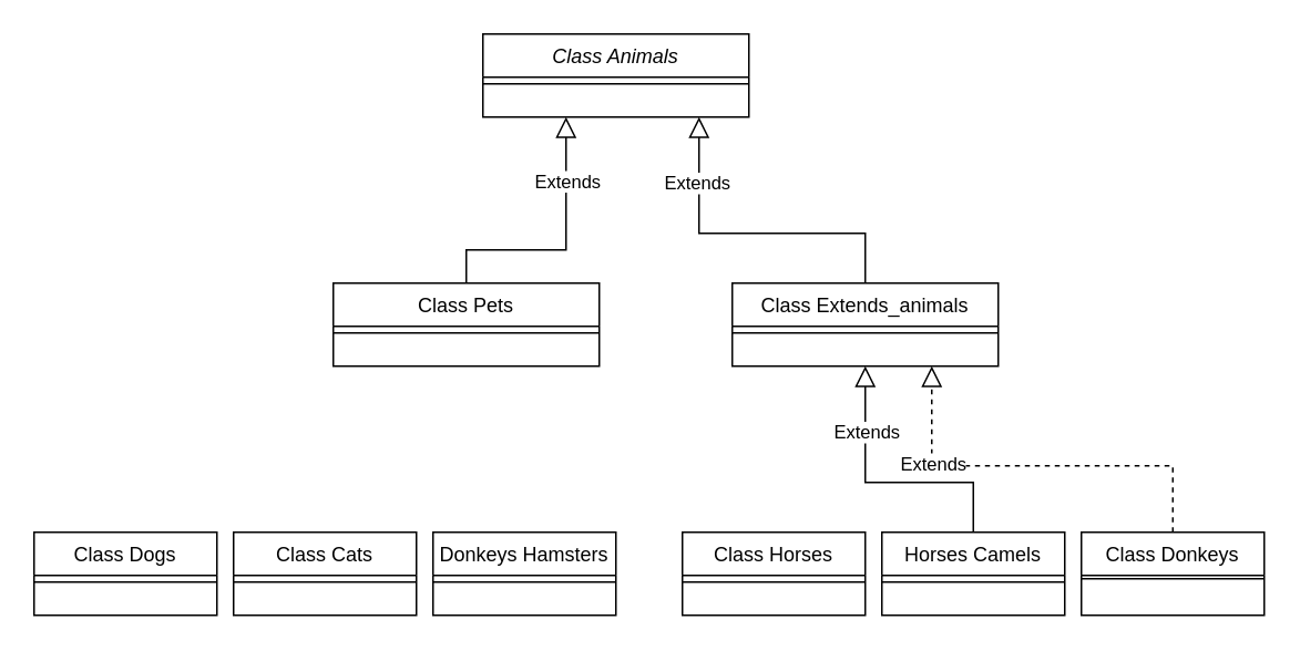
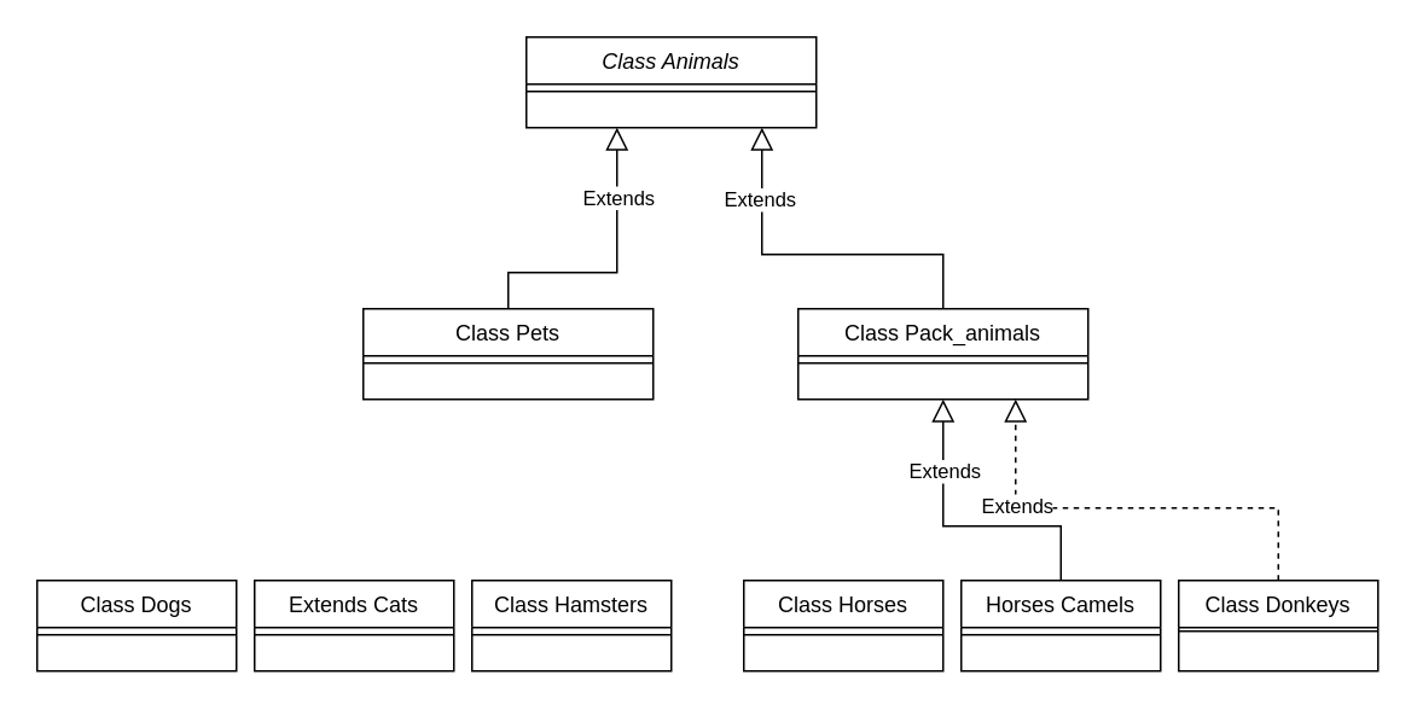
  <mxCell id="0" />
  <mxCell id="1" parent="0" />
  <mxCell id="2" value="Class Animals" style="swimlane;fontStyle=2;align=center;verticalAlign=top;childLayout=stackLayout;horizontal=1;startSize=26;horizontalStack=0;resizeParent=1;resizeLast=0;collapsible=1;marginBottom=0;rounded=0;shadow=0;strokeWidth=1;" parent="1" vertex="1"><mxGeometry x="290" y="20" width="160" height="50" as="geometry"><mxRectangle x="230" y="140" width="160" height="26" as="alternateBounds" /></mxGeometry></mxCell>
  <mxCell id="3" value="" style="line;html=1;strokeWidth=1;align=left;verticalAlign=middle;spacingTop=-1;spacingLeft=3;spacingRight=3;rotatable=0;labelPosition=right;points=[];portConstraint=eastwest;" parent="2" vertex="1"><mxGeometry y="26" width="160" height="8" as="geometry" /></mxCell>
  <mxCell id="4" value="Class Pets" style="swimlane;fontStyle=0;align=center;verticalAlign=top;childLayout=stackLayout;horizontal=1;startSize=26;horizontalStack=0;resizeParent=1;resizeLast=0;collapsible=1;marginBottom=0;rounded=0;shadow=0;strokeWidth=1;" parent="1" vertex="1"><mxGeometry x="200" y="170" width="160" height="50" as="geometry"><mxRectangle x="130" y="380" width="160" height="26" as="alternateBounds" /></mxGeometry></mxCell>
  <mxCell id="5" value="" style="line;html=1;strokeWidth=1;align=left;verticalAlign=middle;spacingTop=-1;spacingLeft=3;spacingRight=3;rotatable=0;labelPosition=right;points=[];portConstraint=eastwest;" parent="4" vertex="1"><mxGeometry y="26" width="160" height="8" as="geometry" /></mxCell>
  <mxCell id="6" value="" style="endArrow=block;endSize=10;endFill=0;shadow=0;strokeWidth=1;rounded=0;edgeStyle=elbowEdgeStyle;elbow=vertical;exitX=0.5;exitY=0;exitDx=0;exitDy=0;" parent="1" source="4" edge="1"><mxGeometry width="160" relative="1" as="geometry"><mxPoint x="220" y="160" as="sourcePoint" /><mxPoint x="340" y="70" as="targetPoint" /><Array as="points"><mxPoint x="340" y="150" /></Array></mxGeometry></mxCell>
  <mxCell id="7" value="Extends" style="edgeLabel;html=1;align=center;verticalAlign=middle;resizable=0;points=[];" vertex="1" connectable="0" parent="6"><mxGeometry x="0.529" relative="1" as="geometry"><mxPoint as="offset" /></mxGeometry></mxCell>
- <mxCell id="8" value="Class Extends_animals" style="swimlane;fontStyle=0;align=center;verticalAlign=top;childLayout=stackLayout;horizontal=1;startSize=26;horizontalStack=0;resizeParent=1;resizeLast=0;collapsible=1;marginBottom=0;rounded=0;shadow=0;strokeWidth=1;" parent="1" vertex="1"><mxGeometry x="440" y="170" width="160" height="50" as="geometry"><mxRectangle x="340" y="380" width="170" height="26" as="alternateBounds" /></mxGeometry></mxCell>
+ <mxCell id="8" value="Class Pack_animals" style="swimlane;fontStyle=0;align=center;verticalAlign=top;childLayout=stackLayout;horizontal=1;startSize=26;horizontalStack=0;resizeParent=1;resizeLast=0;collapsible=1;marginBottom=0;rounded=0;shadow=0;strokeWidth=1;" parent="1" vertex="1"><mxGeometry x="440" y="170" width="160" height="50" as="geometry"><mxRectangle x="340" y="380" width="170" height="26" as="alternateBounds" /></mxGeometry></mxCell>
  <mxCell id="9" value="" style="line;html=1;strokeWidth=1;align=left;verticalAlign=middle;spacingTop=-1;spacingLeft=3;spacingRight=3;rotatable=0;labelPosition=right;points=[];portConstraint=eastwest;" parent="8" vertex="1"><mxGeometry y="26" width="160" height="8" as="geometry" /></mxCell>
  <mxCell id="10" value="" style="endArrow=block;endSize=10;endFill=0;shadow=0;strokeWidth=1;rounded=0;edgeStyle=elbowEdgeStyle;elbow=vertical;exitX=0.5;exitY=0;exitDx=0;exitDy=0;" parent="1" source="8" edge="1"><mxGeometry width="160" relative="1" as="geometry"><mxPoint x="560" y="170" as="sourcePoint" /><mxPoint x="420" y="70" as="targetPoint" /><Array as="points"><mxPoint x="420" y="140" /></Array></mxGeometry></mxCell>
  <mxCell id="11" value="Extends" style="edgeLabel;html=1;align=center;verticalAlign=middle;resizable=0;points=[];" vertex="1" connectable="0" parent="10"><mxGeometry x="0.608" y="2" relative="1" as="geometry"><mxPoint as="offset" /></mxGeometry></mxCell>
  <mxCell id="12" value="Class Dogs" style="swimlane;fontStyle=0;align=center;verticalAlign=top;childLayout=stackLayout;horizontal=1;startSize=26;horizontalStack=0;resizeParent=1;resizeLast=0;collapsible=1;marginBottom=0;rounded=0;shadow=0;strokeWidth=1;" vertex="1" parent="1"><mxGeometry x="20" y="320" width="110" height="50" as="geometry"><mxRectangle x="130" y="380" width="160" height="26" as="alternateBounds" /></mxGeometry></mxCell>
  <mxCell id="13" value="" style="line;html=1;strokeWidth=1;align=left;verticalAlign=middle;spacingTop=-1;spacingLeft=3;spacingRight=3;rotatable=0;labelPosition=right;points=[];portConstraint=eastwest;" vertex="1" parent="12"><mxGeometry y="26" width="110" height="8" as="geometry" /></mxCell>
- <mxCell id="14" value="Class Cats" style="swimlane;fontStyle=0;align=center;verticalAlign=top;childLayout=stackLayout;horizontal=1;startSize=26;horizontalStack=0;resizeParent=1;resizeLast=0;collapsible=1;marginBottom=0;rounded=0;shadow=0;strokeWidth=1;" vertex="1" parent="1"><mxGeometry x="140" y="320" width="110" height="50" as="geometry"><mxRectangle x="130" y="380" width="160" height="26" as="alternateBounds" /></mxGeometry></mxCell>
+ <mxCell id="14" value="Extends Cats" style="swimlane;fontStyle=0;align=center;verticalAlign=top;childLayout=stackLayout;horizontal=1;startSize=26;horizontalStack=0;resizeParent=1;resizeLast=0;collapsible=1;marginBottom=0;rounded=0;shadow=0;strokeWidth=1;" vertex="1" parent="1"><mxGeometry x="140" y="320" width="110" height="50" as="geometry"><mxRectangle x="130" y="380" width="160" height="26" as="alternateBounds" /></mxGeometry></mxCell>
  <mxCell id="15" value="" style="line;html=1;strokeWidth=1;align=left;verticalAlign=middle;spacingTop=-1;spacingLeft=3;spacingRight=3;rotatable=0;labelPosition=right;points=[];portConstraint=eastwest;" vertex="1" parent="14"><mxGeometry y="26" width="110" height="8" as="geometry" /></mxCell>
- <mxCell id="16" value="Donkeys Hamsters" style="swimlane;fontStyle=0;align=center;verticalAlign=top;childLayout=stackLayout;horizontal=1;startSize=26;horizontalStack=0;resizeParent=1;resizeLast=0;collapsible=1;marginBottom=0;rounded=0;shadow=0;strokeWidth=1;" vertex="1" parent="1"><mxGeometry x="260" y="320" width="110" height="50" as="geometry"><mxRectangle x="130" y="380" width="160" height="26" as="alternateBounds" /></mxGeometry></mxCell>
+ <mxCell id="16" value="Class Hamsters" style="swimlane;fontStyle=0;align=center;verticalAlign=top;childLayout=stackLayout;horizontal=1;startSize=26;horizontalStack=0;resizeParent=1;resizeLast=0;collapsible=1;marginBottom=0;rounded=0;shadow=0;strokeWidth=1;" vertex="1" parent="1"><mxGeometry x="260" y="320" width="110" height="50" as="geometry"><mxRectangle x="130" y="380" width="160" height="26" as="alternateBounds" /></mxGeometry></mxCell>
  <mxCell id="17" value="" style="line;html=1;strokeWidth=1;align=left;verticalAlign=middle;spacingTop=-1;spacingLeft=3;spacingRight=3;rotatable=0;labelPosition=right;points=[];portConstraint=eastwest;" vertex="1" parent="16"><mxGeometry y="26" width="110" height="8" as="geometry" /></mxCell>
  <mxCell id="18" value="Class Horses" style="swimlane;fontStyle=0;align=center;verticalAlign=top;childLayout=stackLayout;horizontal=1;startSize=26;horizontalStack=0;resizeParent=1;resizeLast=0;collapsible=1;marginBottom=0;rounded=0;shadow=0;strokeWidth=1;" vertex="1" parent="1"><mxGeometry x="410" y="320" width="110" height="50" as="geometry"><mxRectangle x="130" y="380" width="160" height="26" as="alternateBounds" /></mxGeometry></mxCell>
  <mxCell id="19" value="" style="line;html=1;strokeWidth=1;align=left;verticalAlign=middle;spacingTop=-1;spacingLeft=3;spacingRight=3;rotatable=0;labelPosition=right;points=[];portConstraint=eastwest;" vertex="1" parent="18"><mxGeometry y="26" width="110" height="8" as="geometry" /></mxCell>
  <mxCell id="20" value="Horses Camels" style="swimlane;fontStyle=0;align=center;verticalAlign=top;childLayout=stackLayout;horizontal=1;startSize=26;horizontalStack=0;resizeParent=1;resizeLast=0;collapsible=1;marginBottom=0;rounded=0;shadow=0;strokeWidth=1;" vertex="1" parent="1"><mxGeometry x="530" y="320" width="110" height="50" as="geometry"><mxRectangle x="130" y="380" width="160" height="26" as="alternateBounds" /></mxGeometry></mxCell>
  <mxCell id="21" value="" style="line;html=1;strokeWidth=1;align=left;verticalAlign=middle;spacingTop=-1;spacingLeft=3;spacingRight=3;rotatable=0;labelPosition=right;points=[];portConstraint=eastwest;" vertex="1" parent="20"><mxGeometry y="26" width="110" height="8" as="geometry" /></mxCell>
  <mxCell id="22" value="" style="endArrow=block;endSize=10;endFill=0;shadow=0;strokeWidth=1;rounded=0;edgeStyle=elbowEdgeStyle;elbow=vertical;exitX=0.5;exitY=0;exitDx=0;exitDy=0;entryX=0.5;entryY=1;entryDx=0;entryDy=0;" edge="1" parent="1" source="20" target="8"><mxGeometry width="160" relative="1" as="geometry"><mxPoint x="560" y="370" as="sourcePoint" /><mxPoint x="670" y="220" as="targetPoint" /><Array as="points"><mxPoint x="600" y="290" /></Array></mxGeometry></mxCell>
  <mxCell id="23" value="Extends" style="edgeLabel;html=1;align=center;verticalAlign=middle;resizable=0;points=[];" vertex="1" connectable="0" parent="22"><mxGeometry x="0.529" relative="1" as="geometry"><mxPoint as="offset" /></mxGeometry></mxCell>
  <mxCell id="24" value="Class Donkeys" style="swimlane;fontStyle=0;align=center;verticalAlign=top;childLayout=stackLayout;horizontal=1;startSize=26;horizontalStack=0;resizeParent=1;resizeLast=0;collapsible=1;marginBottom=0;rounded=0;shadow=0;strokeWidth=1;" vertex="1" parent="1"><mxGeometry x="650" y="320" width="110" height="50" as="geometry"><mxRectangle x="130" y="380" width="160" height="26" as="alternateBounds" /></mxGeometry></mxCell>
  <mxCell id="25" value="" style="line;html=1;strokeWidth=1;align=left;verticalAlign=middle;spacingTop=-1;spacingLeft=3;spacingRight=3;rotatable=0;labelPosition=right;points=[];portConstraint=eastwest;" vertex="1" parent="24"><mxGeometry y="26" width="110" height="4" as="geometry" /></mxCell>
  <mxCell id="26" value="" style="endArrow=block;endSize=10;endFill=0;shadow=0;strokeWidth=1;rounded=0;edgeStyle=elbowEdgeStyle;elbow=vertical;exitX=0.5;exitY=0;exitDx=0;exitDy=0;entryX=0.75;entryY=1;entryDx=0;entryDy=0;dashed=1;" edge="1" parent="1" source="24" target="8"><mxGeometry width="160" relative="1" as="geometry"><mxPoint x="540" y="450" as="sourcePoint" /><mxPoint x="710" y="220" as="targetPoint" /><Array as="points"><mxPoint x="720" y="280" /></Array></mxGeometry></mxCell>
  <mxCell id="27" value="Extends" style="edgeLabel;html=1;align=center;verticalAlign=middle;resizable=0;points=[];" vertex="1" connectable="0" parent="26"><mxGeometry x="0.529" relative="1" as="geometry"><mxPoint as="offset" /></mxGeometry></mxCell>
